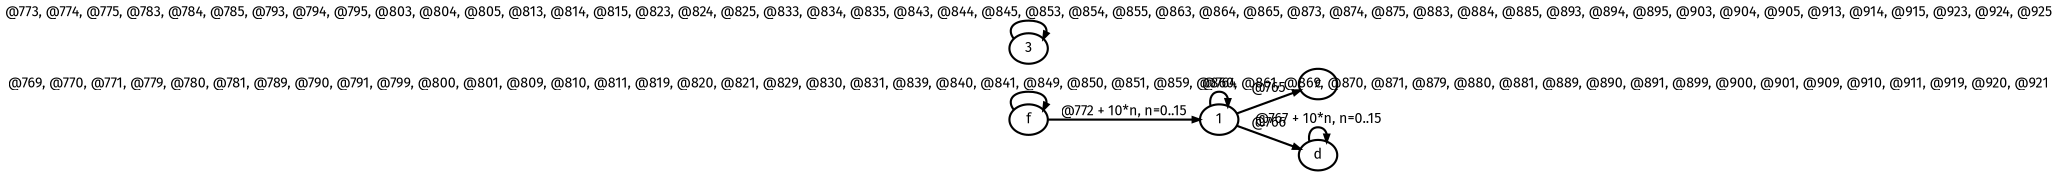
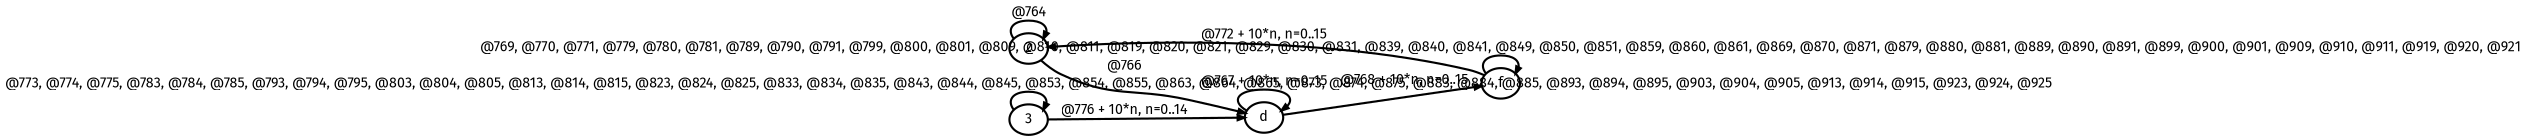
  digraph {
    fontname="Fira Sans"
    rankdir=LR
    node [fontname="Fira Sans" fontsize=20 penwidth=3 shape=oval style=rounded]
    edge [arrowsize=1 color=black fontname="Fira Sans" fontsize=20 penwidth=3 style=bold]
-   2 [label=1]
-   c
+   2
    d
    f
    3
    2 -> 2 [label="@764"]
-   2 -> c [label="@765"]
    2 -> d [label="@766"]
    d -> d [label="@767 + 10*n, n=0..15"]
+   d -> f [label="@768 + 10*n, n=0..15"]
    f -> 2 [label="@772 + 10*n, n=0..15"]
    f -> f [label="@769, @770, @771, @779, @780, @781, @789, @790, @791, @799, @800, @801, @809, @810, @811, @819, @820, @821, @829, @830, @831, @839, @840, @841, @849, @850, @851, @859, @860, @861, @869, @870, @871, @879, @880, @881, @889, @890, @891, @899, @900, @901, @909, @910, @911, @919, @920, @921"]
+   3 -> d [label="@776 + 10*n, n=0..14"]
    3 -> 3 [label="@773, @774, @775, @783, @784, @785, @793, @794, @795, @803, @804, @805, @813, @814, @815, @823, @824, @825, @833, @834, @835, @843, @844, @845, @853, @854, @855, @863, @864, @865, @873, @874, @875, @883, @884, @885, @893, @894, @895, @903, @904, @905, @913, @914, @915, @923, @924, @925"]
  }
